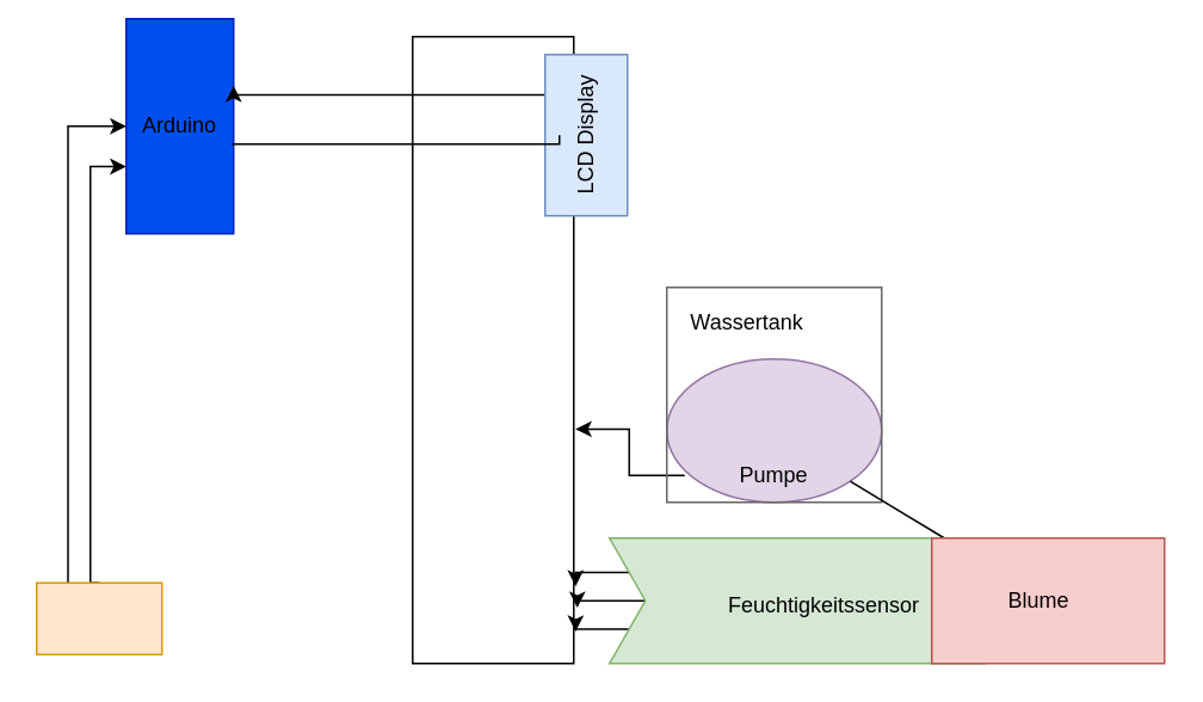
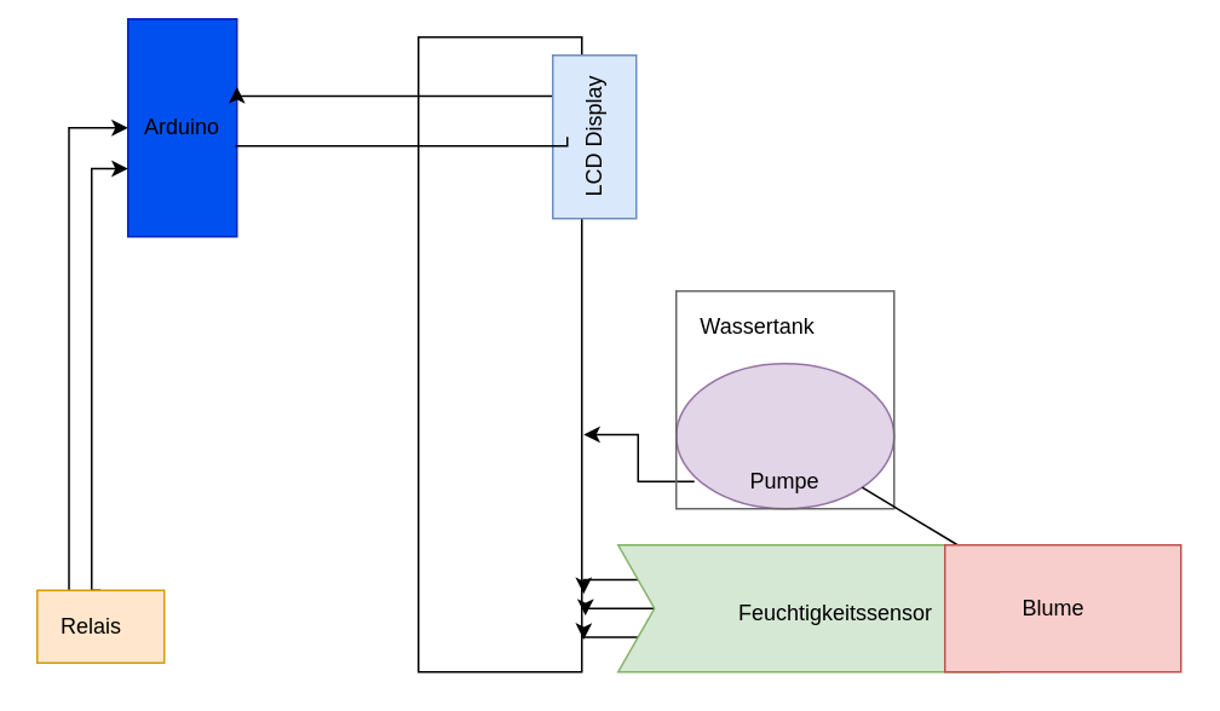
  <mxCell id="0" />
  <mxCell id="1" parent="0" />
  <mxCell id="2" value="" style="rounded=0;whiteSpace=wrap;html=1;rotation=90;fillColor=#0050ef;strokeColor=#001DBC;fontColor=#ffffff;" vertex="1" parent="1"><mxGeometry x="40" y="40" width="120" height="60" as="geometry" /></mxCell>
  <mxCell id="3" value="Arduino" style="text;html=1;strokeColor=none;fillColor=none;align=center;verticalAlign=middle;whiteSpace=wrap;rounded=0;" vertex="1" parent="1"><mxGeometry x="70" y="25" width="60" height="90" as="geometry" /></mxCell>
  <mxCell id="4" value="" style="rounded=0;whiteSpace=wrap;html=1;" vertex="1" parent="1"><mxGeometry x="230" y="20" width="90" height="350" as="geometry" /></mxCell>
  <mxCell id="5" style="edgeStyle=orthogonalEdgeStyle;rounded=0;orthogonalLoop=1;jettySize=auto;html=1;exitX=0;exitY=0.25;exitDx=0;exitDy=0;entryX=1;entryY=0.25;entryDx=0;entryDy=0;" edge="1" parent="1" source="6" target="3"><mxGeometry relative="1" as="geometry"><Array as="points"><mxPoint x="130" y="53" /></Array></mxGeometry></mxCell>
  <mxCell id="6" value="" style="rounded=0;whiteSpace=wrap;html=1;fillColor=#dae8fc;strokeColor=#6c8ebf;" vertex="1" parent="1"><mxGeometry x="304" y="30" width="46" height="90" as="geometry" /></mxCell>
  <mxCell id="7" style="edgeStyle=orthogonalEdgeStyle;rounded=0;orthogonalLoop=1;jettySize=auto;html=1;exitX=0.5;exitY=0;exitDx=0;exitDy=0;entryX=0.983;entryY=0.611;entryDx=0;entryDy=0;entryPerimeter=0;endArrow=none;" edge="1" parent="1" source="8" target="3"><mxGeometry relative="1" as="geometry"><Array as="points"><mxPoint x="312" y="80" /></Array></mxGeometry></mxCell>
  <mxCell id="8" value="LCD Display" style="text;html=1;strokeColor=none;fillColor=none;align=center;verticalAlign=middle;whiteSpace=wrap;rounded=0;rotation=-90;" vertex="1" parent="1"><mxGeometry x="282" y="60" width="90" height="30" as="geometry" /></mxCell>
  <mxCell id="9" style="edgeStyle=orthogonalEdgeStyle;rounded=0;orthogonalLoop=1;jettySize=auto;html=1;exitX=0;exitY=0.25;exitDx=0;exitDy=0;entryX=1.011;entryY=0.877;entryDx=0;entryDy=0;entryPerimeter=0;" edge="1" parent="1" source="12" target="4"><mxGeometry relative="1" as="geometry" /></mxCell>
  <mxCell id="10" style="edgeStyle=orthogonalEdgeStyle;rounded=0;orthogonalLoop=1;jettySize=auto;html=1;exitX=0;exitY=0.5;exitDx=0;exitDy=0;entryX=1.022;entryY=0.911;entryDx=0;entryDy=0;entryPerimeter=0;" edge="1" parent="1" source="12" target="4"><mxGeometry relative="1" as="geometry" /></mxCell>
  <mxCell id="11" style="edgeStyle=orthogonalEdgeStyle;rounded=0;orthogonalLoop=1;jettySize=auto;html=1;exitX=0;exitY=0.75;exitDx=0;exitDy=0;entryX=1.011;entryY=0.949;entryDx=0;entryDy=0;entryPerimeter=0;" edge="1" parent="1" source="12" target="4"><mxGeometry relative="1" as="geometry" /></mxCell>
  <mxCell id="12" value="" style="shape=step;perimeter=stepPerimeter;whiteSpace=wrap;html=1;fixedSize=1;size=20;fillColor=#d5e8d4;strokeColor=#82b366;" vertex="1" parent="1"><mxGeometry x="340" y="300" width="230" height="70" as="geometry" /></mxCell>
  <mxCell id="13" value="Feuchtigkeitssensor" style="text;html=1;strokeColor=none;fillColor=none;align=center;verticalAlign=middle;whiteSpace=wrap;rounded=0;" vertex="1" parent="1"><mxGeometry x="380" y="320" width="160" height="35" as="geometry" /></mxCell>
  <mxCell id="14" value="" style="ellipse;whiteSpace=wrap;html=1;strokeColor=#9673a6;fillColor=#e1d5e7;" vertex="1" parent="1"><mxGeometry x="372" y="200" width="120" height="80" as="geometry" /></mxCell>
  <mxCell id="15" style="edgeStyle=orthogonalEdgeStyle;rounded=0;orthogonalLoop=1;jettySize=auto;html=1;entryX=1.011;entryY=0.626;entryDx=0;entryDy=0;entryPerimeter=0;" edge="1" parent="1" source="16" target="4"><mxGeometry relative="1" as="geometry" /></mxCell>
  <mxCell id="16" value="Pumpe" style="text;html=1;strokeColor=none;fillColor=none;align=center;verticalAlign=middle;whiteSpace=wrap;rounded=0;" vertex="1" parent="1"><mxGeometry x="382" y="255" width="100" height="20" as="geometry" /></mxCell>
  <mxCell id="17" style="edgeStyle=orthogonalEdgeStyle;rounded=0;orthogonalLoop=1;jettySize=auto;html=1;exitX=0.25;exitY=0;exitDx=0;exitDy=0;entryX=0;entryY=0.5;entryDx=0;entryDy=0;" edge="1" parent="1" source="19" target="3"><mxGeometry relative="1" as="geometry" /></mxCell>
  <mxCell id="18" style="edgeStyle=orthogonalEdgeStyle;rounded=0;orthogonalLoop=1;jettySize=auto;html=1;exitX=0.5;exitY=0;exitDx=0;exitDy=0;entryX=0;entryY=0.75;entryDx=0;entryDy=0;" edge="1" parent="1" source="19" target="3"><mxGeometry relative="1" as="geometry"><Array as="points"><mxPoint x="50" y="325" /><mxPoint x="50" y="93" /></Array></mxGeometry></mxCell>
  <mxCell id="19" value="" style="rounded=0;whiteSpace=wrap;html=1;fillColor=#ffe6cc;strokeColor=#d79b00;" vertex="1" parent="1"><mxGeometry x="20" y="325" width="70" height="40" as="geometry" /></mxCell>
+ <mxCell id="20" value="Relais" style="text;html=1;strokeColor=none;fillColor=none;align=center;verticalAlign=middle;whiteSpace=wrap;rounded=0;" vertex="1" parent="1"><mxGeometry x="30" y="335" width="40" height="20" as="geometry" /></mxCell>
  <mxCell id="21" value="" style="whiteSpace=wrap;html=1;aspect=fixed;strokeColor=#666666;fontColor=#333333;fillColor=none;" vertex="1" parent="1"><mxGeometry x="372" y="160" width="120" height="120" as="geometry" /></mxCell>
  <mxCell id="22" value="Wassertank" style="text;html=1;strokeColor=none;fillColor=none;align=center;verticalAlign=middle;whiteSpace=wrap;rounded=0;" vertex="1" parent="1"><mxGeometry x="392" y="170" width="50" height="20" as="geometry" /></mxCell>
  <mxCell id="23" value="" style="endArrow=none;html=1;exitX=1;exitY=1;exitDx=0;exitDy=0;" edge="1" parent="1" source="14" target="24"><mxGeometry width="50" height="50" relative="1" as="geometry"><mxPoint x="440" y="200" as="sourcePoint" /><mxPoint x="490" y="50" as="targetPoint" /></mxGeometry></mxCell>
  <mxCell id="24" value="" style="rounded=0;whiteSpace=wrap;html=1;fillColor=#f8cecc;strokeColor=#b85450;" vertex="1" parent="1"><mxGeometry x="520" y="300" width="130" height="70" as="geometry" /></mxCell>
  <mxCell id="25" value="Blume" style="text;html=1;strokeColor=none;fillColor=none;align=center;verticalAlign=middle;whiteSpace=wrap;rounded=0;" vertex="1" parent="1"><mxGeometry x="560" y="325" width="40" height="20" as="geometry" /></mxCell>
